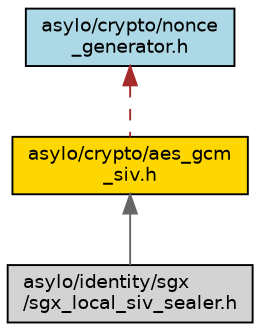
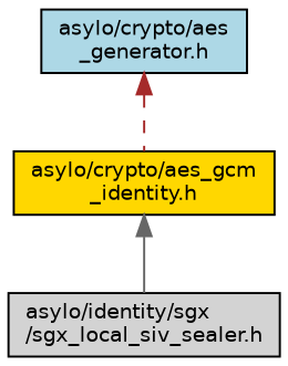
  digraph {
    node [color=black fontname=Helvetica fontsize=10 shape=record style=filled]
    edge [dir=back fontname=Helvetica fontsize=10 labelfontname=Helvetica labelfontsize=10]
-   n1 [fillcolor=lightblue fontcolor=black height=0.2 label="asylo/crypto/nonce\l_generator.h" width=0.4]
-   n2 [fillcolor=gold height=0.2 label="asylo/crypto/aes_gcm\l_siv.h" width=0.4]
+   n1 [fillcolor=lightblue fontcolor=black height=0.2 label="asylo/crypto/aes\l_generator.h" width=0.4]
+   n2 [fillcolor=gold height=0.2 label="asylo/crypto/aes_gcm\l_identity.h" width=0.4]
    n3 [fillcolor=lightgrey height=0.2 label="asylo/identity/sgx\l/sgx_local_siv_sealer.h" width=0.4]
    n1 -> n2 [color=brown style=dashed]
    n2 -> n3 [color=gray40 style=solid]
  }
